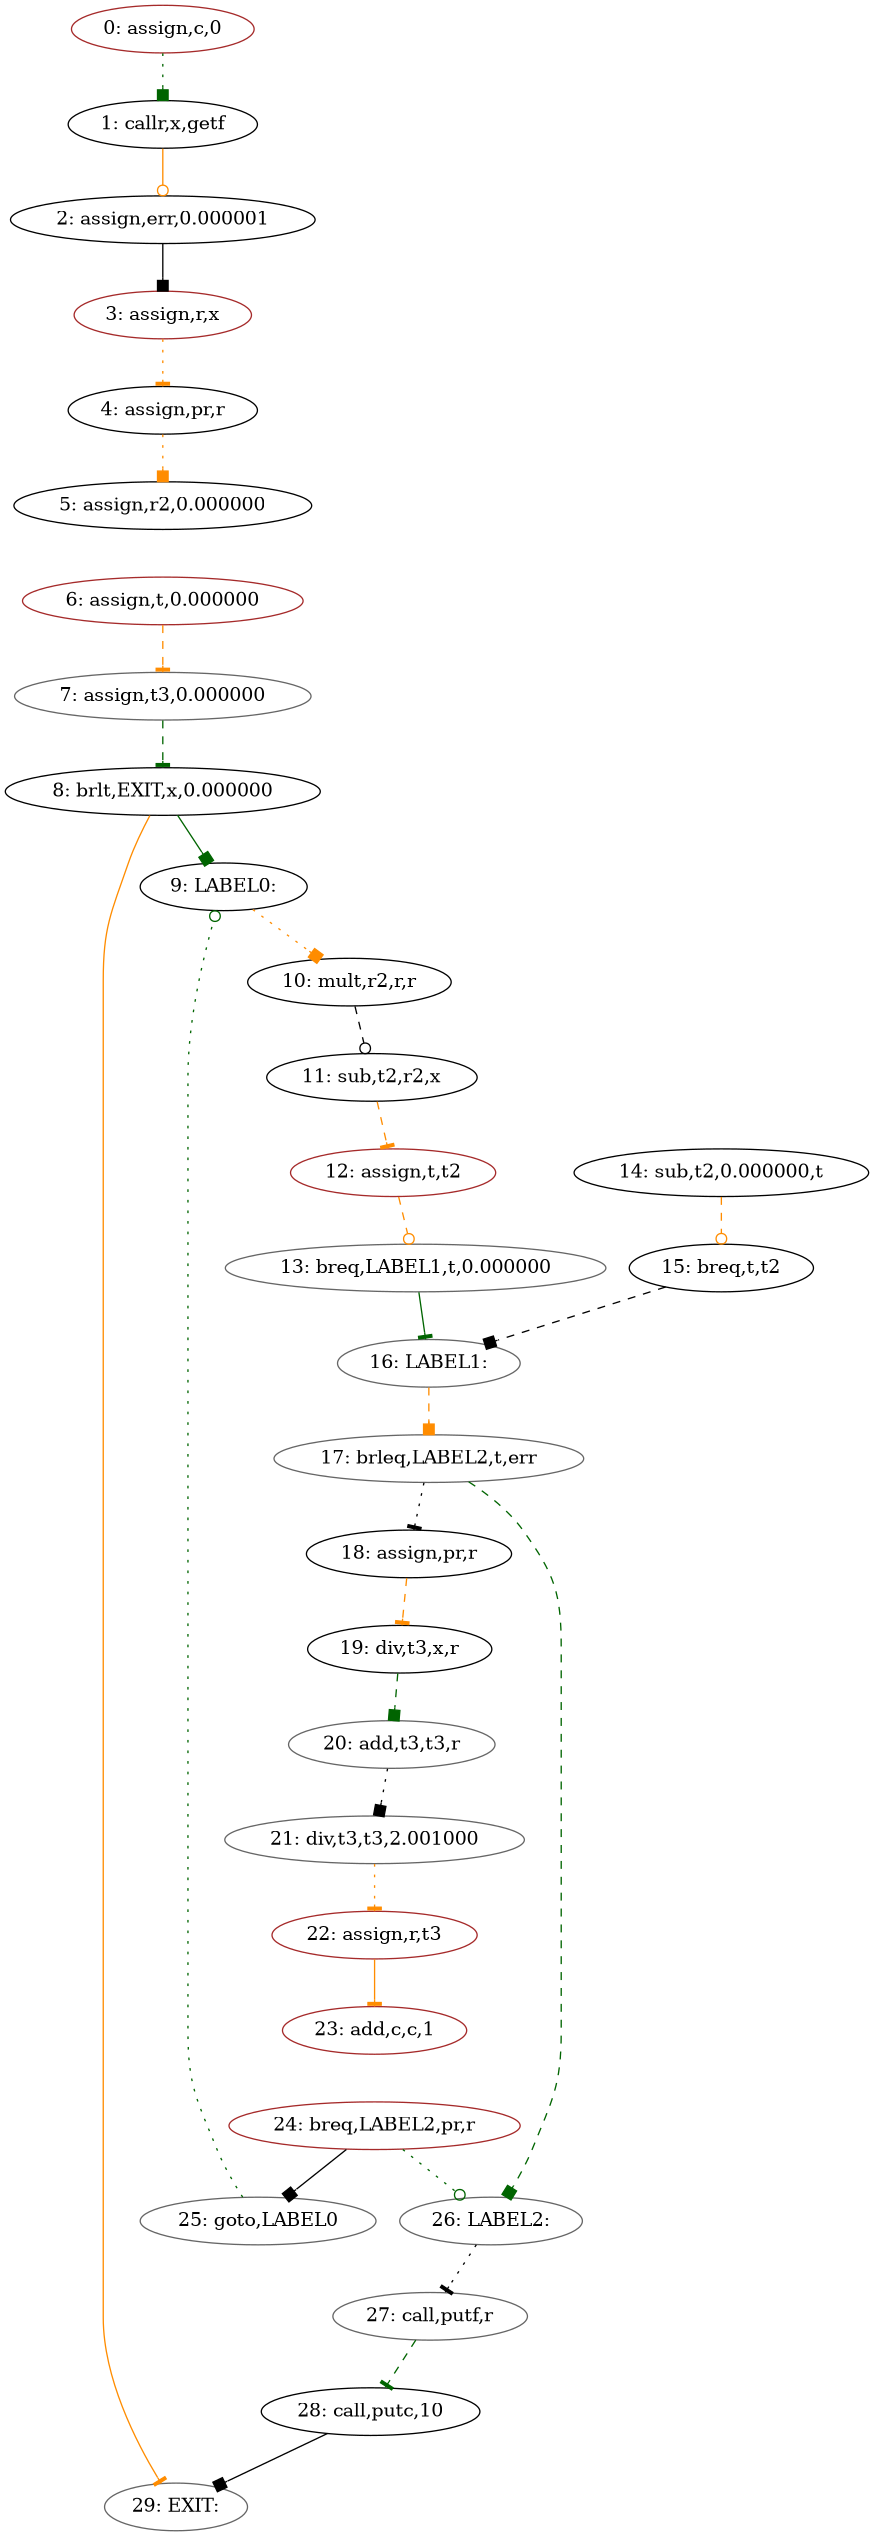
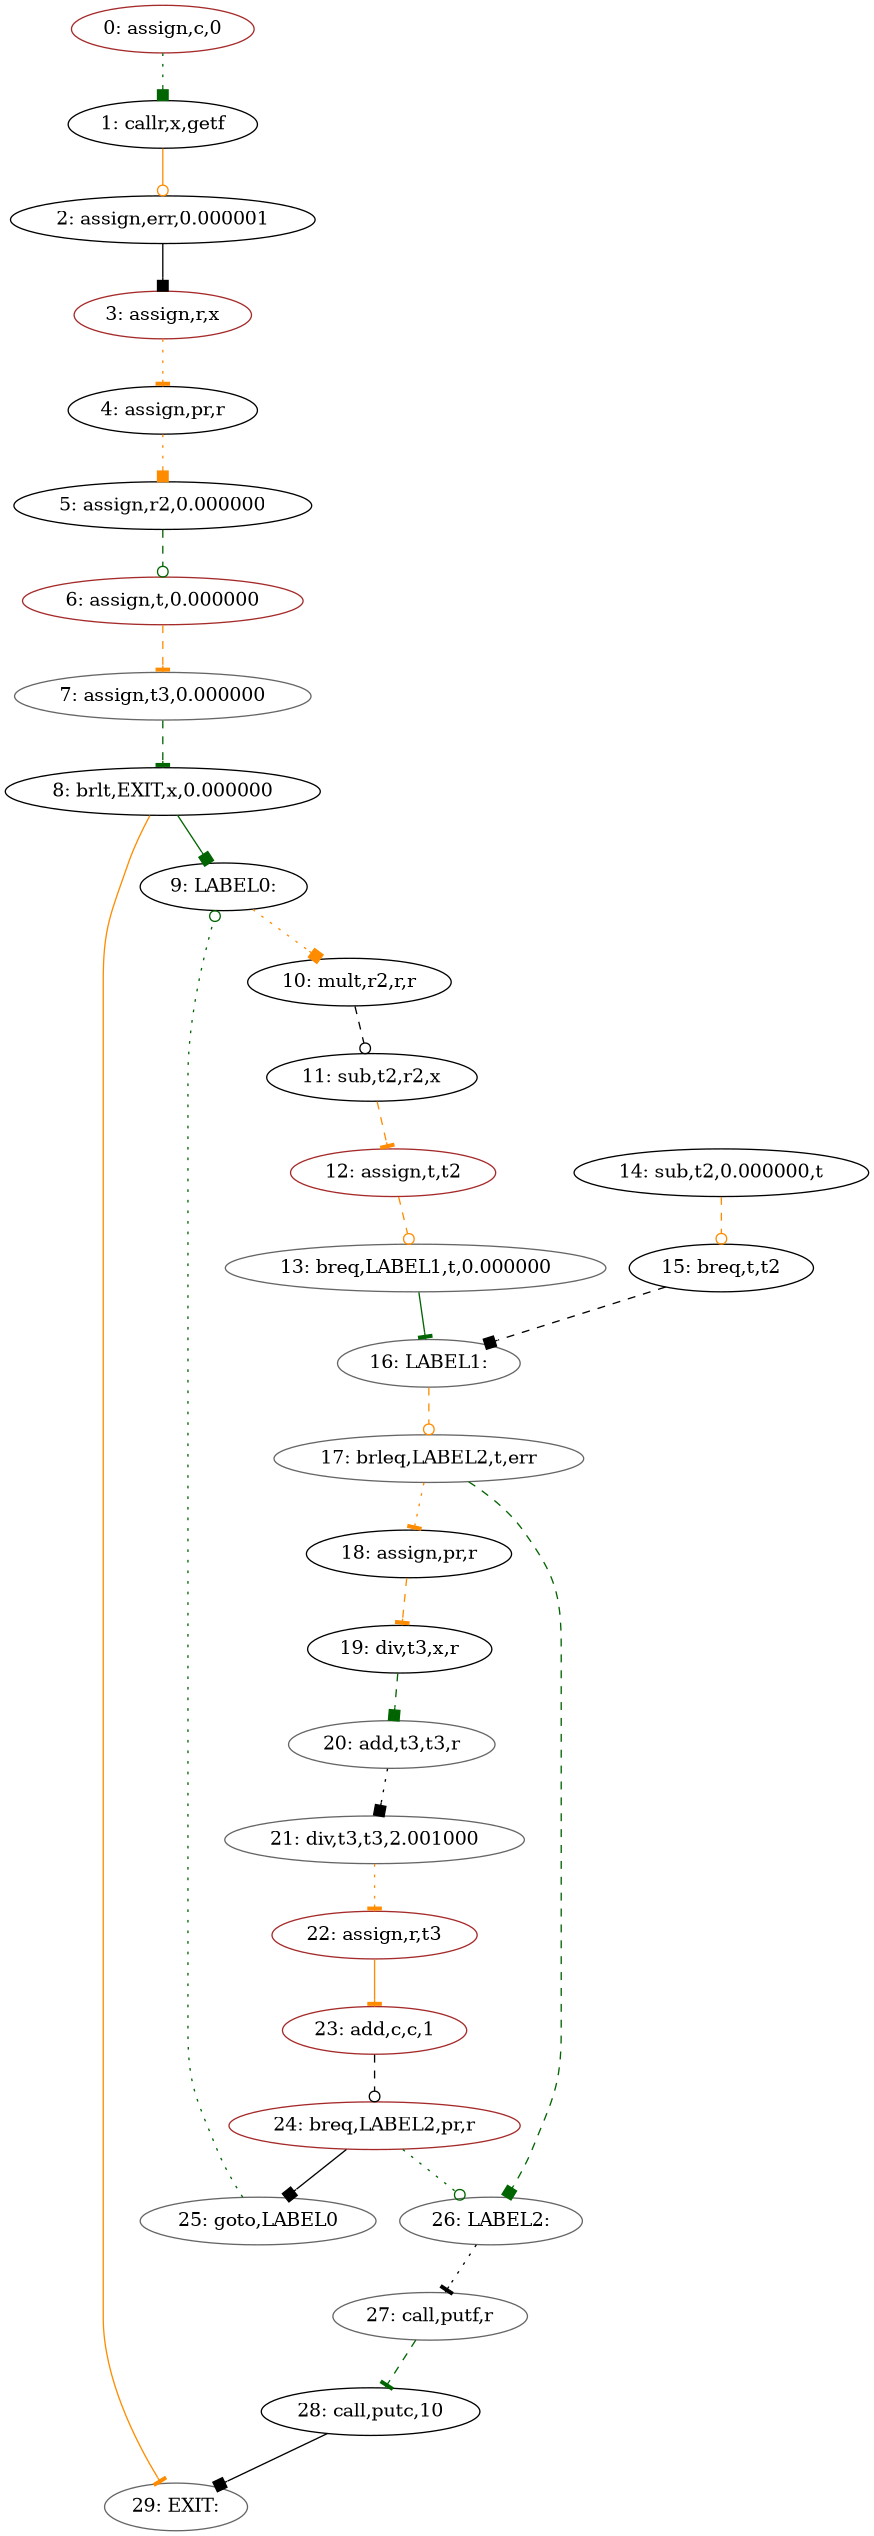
  digraph {
    node [color=black]
    edge [arrowhead=tee color=darkorange style=dashed]
    "9: LABEL0:"
    "10: mult,r2,r,r"
    "11: sub,t2,r2,x"
    "16: LABEL1:" [color=gray40]
    "17: brleq,LABEL2,t,err" [color=gray40]
    "26: LABEL2:" [color=gray40]
    "18: assign,pr,r"
    "27: call,putf,r" [color=gray40]
    "28: call,putc,10"
    "0: assign,c,0" [color=brown]
    "1: callr,x,getf"
    "2: assign,err,0.000001"
    "3: assign,r,x" [color=brown]
    "4: assign,pr,r"
    "5: assign,r2,0.000000"
    "6: assign,t,0.000000" [color=brown]
    "19: div,t3,x,r"
    "20: add,t3,t3,r" [color=gray40]
    "22: assign,r,t3" [color=brown]
    "23: add,c,c,1" [color=brown]
    "24: breq,LABEL2,pr,r" [color=brown]
    "7: assign,t3,0.000000" [color=gray40]
    "8: brlt,EXIT,x,0.000000"
    "12: assign,t,t2" [color=brown]
    "13: breq,LABEL1,t,0.000000" [color=gray40]
    n26 [label="15: breq,t,t2"]
    "29: EXIT:" [color=gray40]
    "25: goto,LABEL0" [color=gray40]
    n29 [color=gray40 label="21: div,t3,t3,2.001000"]
    "14: sub,t2,0.000000,t"
    "9: LABEL0:" -> "10: mult,r2,r,r" [arrowhead=box style=dotted]
    "10: mult,r2,r,r" -> "11: sub,t2,r2,x" [arrowhead=odot color=black]
    "11: sub,t2,r2,x" -> "12: assign,t,t2"
-   "16: LABEL1:" -> "17: brleq,LABEL2,t,err" [arrowhead=box]
+   "16: LABEL1:" -> "17: brleq,LABEL2,t,err" [arrowhead=odot]
    "17: brleq,LABEL2,t,err" -> "26: LABEL2:" [arrowhead=box color=darkgreen]
-   "17: brleq,LABEL2,t,err" -> "18: assign,pr,r" [color=black style=dotted]
+   "17: brleq,LABEL2,t,err" -> "18: assign,pr,r" [style=dotted]
    "26: LABEL2:" -> "27: call,putf,r" [color=black style=dotted]
    "18: assign,pr,r" -> "19: div,t3,x,r"
    "27: call,putf,r" -> "28: call,putc,10" [color=darkgreen]
    "28: call,putc,10" -> "29: EXIT:" [arrowhead=box color=black style=solid]
    "0: assign,c,0" -> "1: callr,x,getf" [arrowhead=box color=darkgreen style=dotted]
    "1: callr,x,getf" -> "2: assign,err,0.000001" [arrowhead=odot style=solid]
    "2: assign,err,0.000001" -> "3: assign,r,x" [arrowhead=box color=black style=solid]
    "3: assign,r,x" -> "4: assign,pr,r" [style=dotted]
    "4: assign,pr,r" -> "5: assign,r2,0.000000" [arrowhead=box style=dotted]
+   "5: assign,r2,0.000000" -> "6: assign,t,0.000000" [arrowhead=odot color=darkgreen]
    "6: assign,t,0.000000" -> "7: assign,t3,0.000000"
    "19: div,t3,x,r" -> "20: add,t3,t3,r" [arrowhead=box color=darkgreen]
    "20: add,t3,t3,r" -> n29 [arrowhead=box color=black style=dotted]
    "22: assign,r,t3" -> "23: add,c,c,1" [style=solid]
+   "23: add,c,c,1" -> "24: breq,LABEL2,pr,r" [arrowhead=odot color=black]
    "24: breq,LABEL2,pr,r" -> "26: LABEL2:" [arrowhead=odot color=darkgreen style=dotted]
    "24: breq,LABEL2,pr,r" -> "25: goto,LABEL0" [arrowhead=box color=black style=solid]
    "7: assign,t3,0.000000" -> "8: brlt,EXIT,x,0.000000" [color=darkgreen]
    "8: brlt,EXIT,x,0.000000" -> "9: LABEL0:" [arrowhead=box color=darkgreen style=solid]
    "8: brlt,EXIT,x,0.000000" -> "29: EXIT:" [style=solid]
    "12: assign,t,t2" -> "13: breq,LABEL1,t,0.000000" [arrowhead=odot]
    "13: breq,LABEL1,t,0.000000" -> "16: LABEL1:" [color=darkgreen style=solid]
    n26 -> "16: LABEL1:" [arrowhead=box color=black]
    "25: goto,LABEL0" -> "9: LABEL0:" [arrowhead=odot color=darkgreen style=dotted]
    n29 -> "22: assign,r,t3" [style=dotted]
    "14: sub,t2,0.000000,t" -> n26 [arrowhead=odot]
  }
